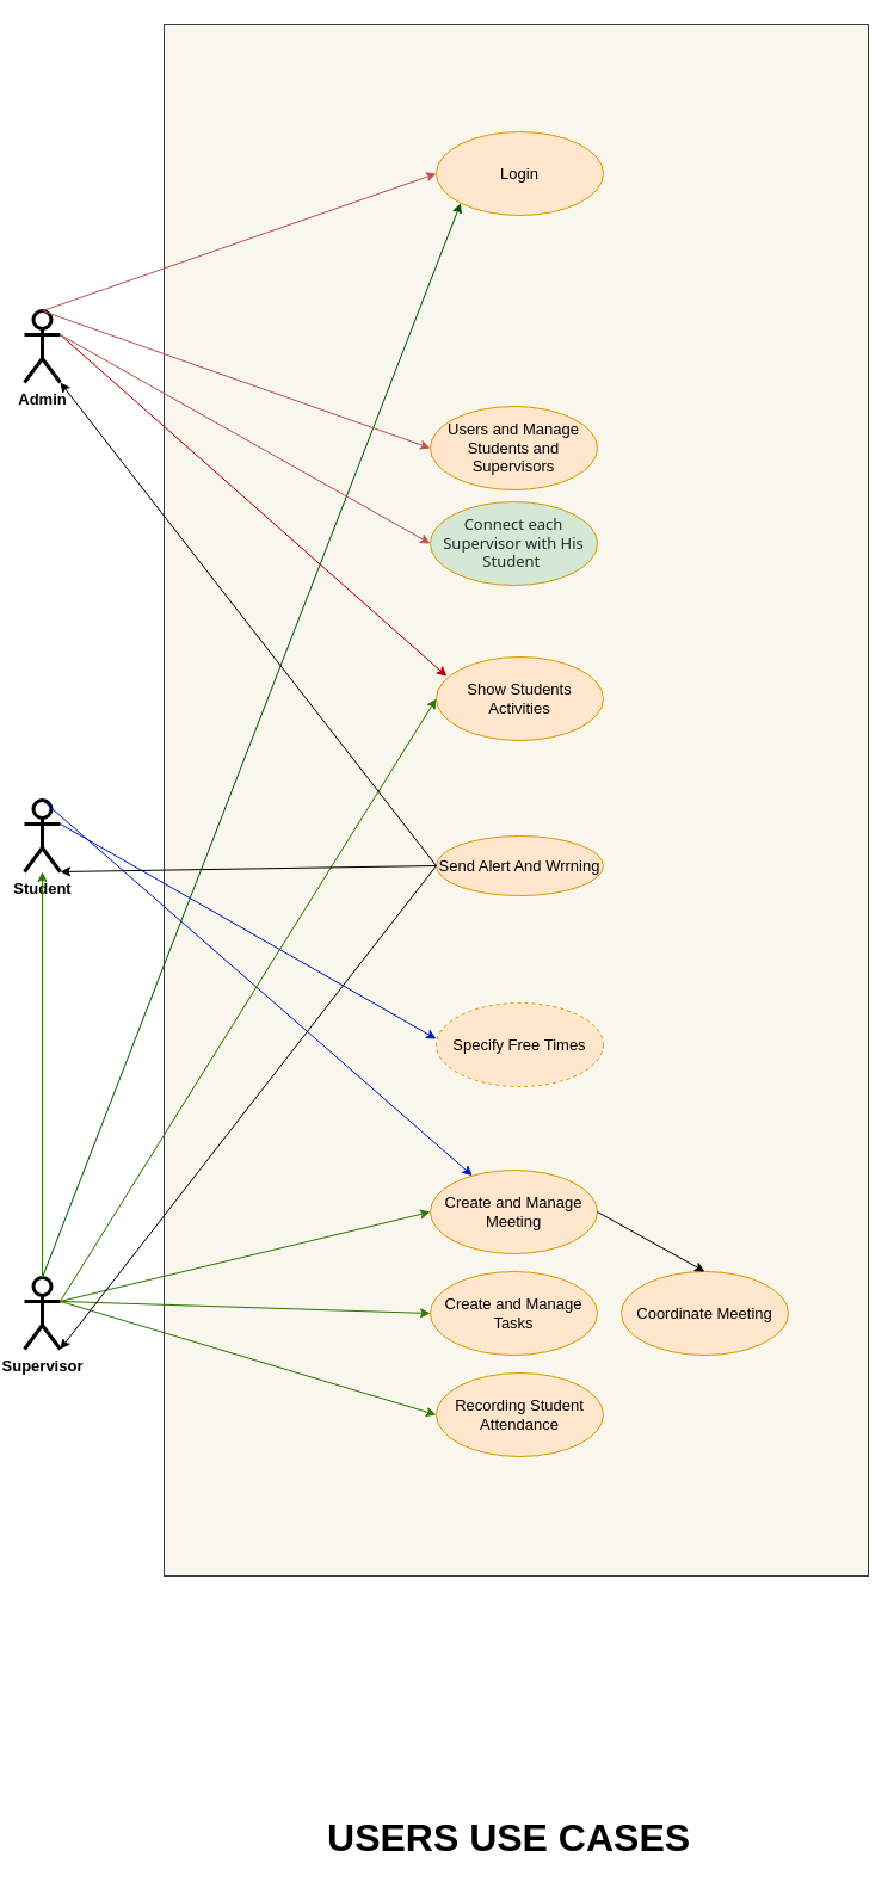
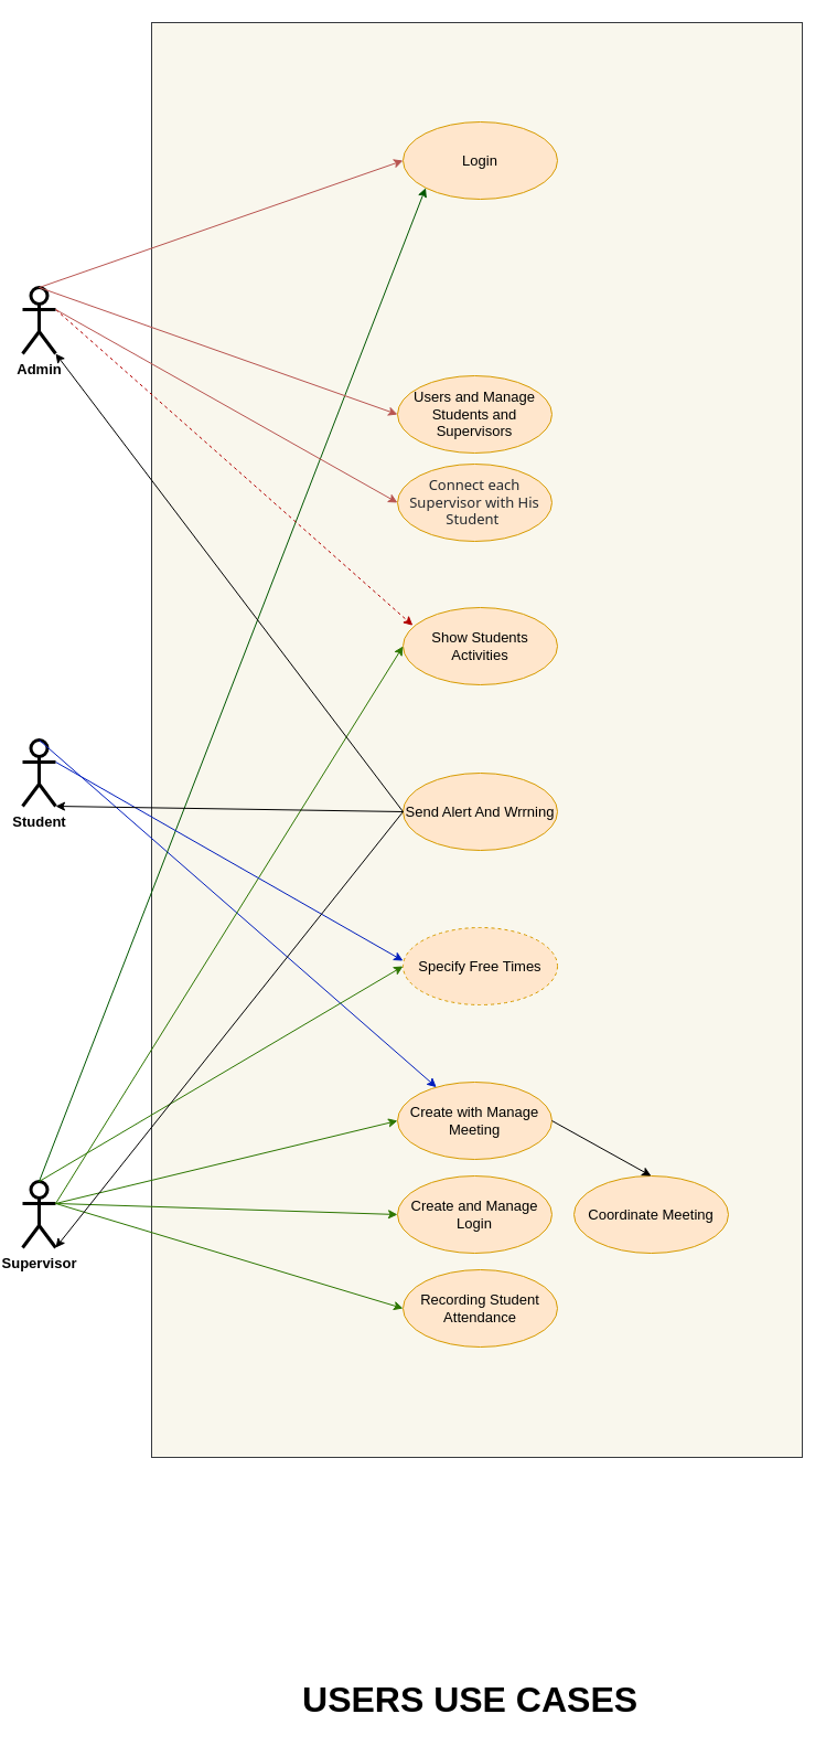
  <mxCell id="0" />
  <mxCell id="1" parent="0" />
  <mxCell id="2" value="" style="rounded=0;whiteSpace=wrap;html=1;fillColor=#f9f7ed;strokeColor=#36393d;" vertex="1" parent="1"><mxGeometry x="137" y="20" width="590" height="1300" as="geometry" /></mxCell>
  <mxCell id="3" value="&lt;b&gt;Admin&lt;/b&gt;" style="shape=umlActor;verticalLabelPosition=bottom;verticalAlign=top;html=1;outlineConnect=0;strokeWidth=3;fontSize=13;" parent="1" vertex="1"><mxGeometry x="20" y="260" width="30" height="60" as="geometry" /></mxCell>
  <mxCell id="4" value="&lt;b&gt;Supervisor&lt;/b&gt;" style="shape=umlActor;verticalLabelPosition=bottom;verticalAlign=top;html=1;outlineConnect=0;strokeWidth=3;fontSize=13;" parent="1" vertex="1"><mxGeometry x="20" y="1070" width="30" height="60" as="geometry" /></mxCell>
  <mxCell id="5" value="&lt;b&gt;Student&lt;/b&gt;" style="shape=umlActor;verticalLabelPosition=bottom;verticalAlign=top;html=1;outlineConnect=0;strokeWidth=3;fontSize=13;" parent="1" vertex="1"><mxGeometry x="20" y="670" width="30" height="60" as="geometry" /></mxCell>
  <mxCell id="6" value="Login" style="ellipse;whiteSpace=wrap;html=1;fontSize=13;fillColor=#ffe6cc;strokeColor=#d79b00;" parent="1" vertex="1"><mxGeometry x="365" y="110" width="140" height="70" as="geometry" /></mxCell>
  <mxCell id="7" value="Users and Manage Students and&lt;br style=&quot;font-size: 13px;&quot;&gt;Supervisors" style="ellipse;whiteSpace=wrap;html=1;fillColor=#ffe6cc;strokeColor=#d79b00;fontSize=13;fontStyle=0" parent="1" vertex="1"><mxGeometry x="360" y="340" width="140" height="70" as="geometry" /></mxCell>
- <mxCell id="8" value="&lt;span style=&quot;line-height: 107%; font-family: &amp;quot;segoe ui&amp;quot;, sans-serif; color: rgb(36, 41, 47); font-size: 13px;&quot;&gt;&lt;font style=&quot;font-size: 13px;&quot;&gt;Connect each Supervisor with His Student&amp;nbsp;&lt;/font&gt;&lt;/span&gt;" style="ellipse;whiteSpace=wrap;html=1;fontStyle=0;fontSize=13;fillColor=#d5e8d4;strokeColor=#d79b00;" parent="1" vertex="1"><mxGeometry x="360" y="420" width="140" height="70" as="geometry" /></mxCell>
- <mxCell id="9" value="Create and Manage Meeting" style="ellipse;whiteSpace=wrap;html=1;fillColor=#ffe6cc;strokeColor=#d79b00;fontSize=13;fontStyle=0" parent="1" vertex="1"><mxGeometry x="360" y="980" width="140" height="70" as="geometry" /></mxCell>
+ <mxCell id="8" value="&lt;span style=&quot;line-height: 107%; font-family: &amp;quot;segoe ui&amp;quot;, sans-serif; color: rgb(36, 41, 47); font-size: 13px;&quot;&gt;&lt;font style=&quot;font-size: 13px;&quot;&gt;Connect each Supervisor with His Student&amp;nbsp;&lt;/font&gt;&lt;/span&gt;" style="ellipse;whiteSpace=wrap;html=1;fontStyle=0;fontSize=13;fillColor=#ffe6cc;strokeColor=#d79b00;" parent="1" vertex="1"><mxGeometry x="360" y="420" width="140" height="70" as="geometry" /></mxCell>
+ <mxCell id="9" value="Create with Manage Meeting" style="ellipse;whiteSpace=wrap;html=1;fillColor=#ffe6cc;strokeColor=#d79b00;fontSize=13;fontStyle=0" parent="1" vertex="1"><mxGeometry x="360" y="980" width="140" height="70" as="geometry" /></mxCell>
  <mxCell id="10" value="Specify Free Times" style="ellipse;whiteSpace=wrap;html=1;fillColor=#ffe6cc;strokeColor=#d79b00;fontSize=13;fontStyle=0;dashed=1;" parent="1" vertex="1"><mxGeometry x="365" y="840" width="140" height="70" as="geometry" /></mxCell>
  <mxCell id="11" value="Coordinate Meeting" style="ellipse;whiteSpace=wrap;html=1;fillColor=#ffe6cc;strokeColor=#d79b00;fontSize=13;" parent="1" vertex="1"><mxGeometry x="520" y="1065" width="140" height="70" as="geometry" /></mxCell>
- <mxCell id="12" value="Create and Manage Tasks" style="ellipse;whiteSpace=wrap;html=1;fillColor=#ffe6cc;strokeColor=#d79b00;fontSize=13;fontStyle=0" parent="1" vertex="1"><mxGeometry x="360" y="1065" width="140" height="70" as="geometry" /></mxCell>
+ <mxCell id="12" value="Create and Manage Login" style="ellipse;whiteSpace=wrap;html=1;fillColor=#ffe6cc;strokeColor=#d79b00;fontSize=13;fontStyle=0" parent="1" vertex="1"><mxGeometry x="360" y="1065" width="140" height="70" as="geometry" /></mxCell>
  <mxCell id="13" value="Show Students&lt;br style=&quot;font-size: 13px;&quot;&gt;Activities" style="ellipse;whiteSpace=wrap;html=1;fillColor=#ffe6cc;strokeColor=#d79b00;fontSize=13;fontStyle=0" parent="1" vertex="1"><mxGeometry x="365" y="550" width="140" height="70" as="geometry" /></mxCell>
  <mxCell id="14" value="Recording Student Attendance" style="ellipse;whiteSpace=wrap;html=1;fillColor=#ffe6cc;strokeColor=#d79b00;fontSize=13;fontStyle=0" parent="1" vertex="1"><mxGeometry x="365" y="1150" width="140" height="70" as="geometry" /></mxCell>
  <mxCell id="15" value="USERS USE CASES&amp;nbsp;" style="text;html=1;align=center;verticalAlign=middle;resizable=0;points=[];autosize=1;fontSize=32;fontStyle=1" parent="1" vertex="1"><mxGeometry x="265" y="1520" width="330" height="40" as="geometry" /></mxCell>
  <mxCell id="16" value="" style="endArrow=classic;html=1;exitX=0.5;exitY=0;exitDx=0;exitDy=0;exitPerimeter=0;entryX=0;entryY=0.5;entryDx=0;entryDy=0;fillColor=#f8cecc;strokeColor=#b85450;" edge="1" parent="1" source="3" target="6"><mxGeometry width="50" height="50" relative="1" as="geometry"><mxPoint x="110" y="260" as="sourcePoint" /><mxPoint x="450" y="500" as="targetPoint" /></mxGeometry></mxCell>
  <mxCell id="17" value="" style="endArrow=classic;html=1;exitX=0.5;exitY=0;exitDx=0;exitDy=0;exitPerimeter=0;fillColor=#0050ef;strokeColor=#001DBC;" edge="1" parent="1" source="5" target="9"><mxGeometry width="50" height="50" relative="1" as="geometry"><mxPoint x="30" y="510" as="sourcePoint" /><mxPoint x="245" y="435" as="targetPoint" /></mxGeometry></mxCell>
  <mxCell id="18" value="" style="endArrow=classic;html=1;exitX=0.5;exitY=0;exitDx=0;exitDy=0;exitPerimeter=0;entryX=0;entryY=1;entryDx=0;entryDy=0;fillColor=#008a00;strokeColor=#005700;" edge="1" parent="1" source="4" target="6"><mxGeometry width="50" height="50" relative="1" as="geometry"><mxPoint x="45" y="520" as="sourcePoint" /><mxPoint x="280.503" y="219.749" as="targetPoint" /></mxGeometry></mxCell>
  <mxCell id="19" value="" style="endArrow=classic;html=1;exitX=1;exitY=0.333;exitDx=0;exitDy=0;exitPerimeter=0;entryX=0;entryY=0.5;entryDx=0;entryDy=0;fillColor=#60a917;strokeColor=#2D7600;" edge="1" parent="1" source="4" target="13"><mxGeometry width="50" height="50" relative="1" as="geometry"><mxPoint x="380" y="620" as="sourcePoint" /><mxPoint x="430" y="570" as="targetPoint" /></mxGeometry></mxCell>
- <mxCell id="20" value="" style="endArrow=classic;html=1;exitX=1;exitY=0.333;exitDx=0;exitDy=0;exitPerimeter=0;entryX=0.063;entryY=0.232;entryDx=0;entryDy=0;fillColor=#e51400;strokeColor=#B20000;entryPerimeter=0;" edge="1" parent="1" source="3" target="13"><mxGeometry width="50" height="50" relative="1" as="geometry"><mxPoint x="52.5" y="766" as="sourcePoint" /><mxPoint x="300" y="715" as="targetPoint" /></mxGeometry></mxCell>
+ <mxCell id="20" value="" style="endArrow=classic;html=1;exitX=1;exitY=0.333;exitDx=0;exitDy=0;exitPerimeter=0;entryX=0.063;entryY=0.232;entryDx=0;entryDy=0;fillColor=#e51400;strokeColor=#B20000;entryPerimeter=0;dashed=1;" edge="1" parent="1" source="3" target="13"><mxGeometry width="50" height="50" relative="1" as="geometry"><mxPoint x="52.5" y="766" as="sourcePoint" /><mxPoint x="300" y="715" as="targetPoint" /></mxGeometry></mxCell>
  <mxCell id="21" value="" style="endArrow=classic;html=1;exitX=0.5;exitY=0;exitDx=0;exitDy=0;exitPerimeter=0;entryX=0;entryY=0.5;entryDx=0;entryDy=0;fillColor=#f8cecc;strokeColor=#b85450;" edge="1" parent="1" source="3" target="7"><mxGeometry width="50" height="50" relative="1" as="geometry"><mxPoint x="55" y="280" as="sourcePoint" /><mxPoint x="320" y="205" as="targetPoint" /></mxGeometry></mxCell>
  <mxCell id="22" value="" style="endArrow=classic;html=1;entryX=0;entryY=0.5;entryDx=0;entryDy=0;fillColor=#f8cecc;strokeColor=#b85450;" edge="1" parent="1" target="8"><mxGeometry width="50" height="50" relative="1" as="geometry"><mxPoint x="50" y="280" as="sourcePoint" /><mxPoint x="330" y="215" as="targetPoint" /></mxGeometry></mxCell>
- <mxCell id="23" value="" style="endArrow=classic;html=1;exitX=0.5;exitY=0;exitDx=0;exitDy=0;exitPerimeter=0;fillColor=#60a917;strokeColor=#2D7600;" edge="1" parent="1" source="4" target="5"><mxGeometry width="50" height="50" relative="1" as="geometry"><mxPoint x="52.5" y="766" as="sourcePoint" /><mxPoint x="300" y="715" as="targetPoint" /></mxGeometry></mxCell>
+ <mxCell id="23" value="" style="endArrow=classic;html=1;exitX=0.5;exitY=0;exitDx=0;exitDy=0;exitPerimeter=0;entryX=0;entryY=0.5;entryDx=0;entryDy=0;fillColor=#60a917;strokeColor=#2D7600;" edge="1" parent="1" source="4" target="10"><mxGeometry width="50" height="50" relative="1" as="geometry"><mxPoint x="52.5" y="766" as="sourcePoint" /><mxPoint x="300" y="715" as="targetPoint" /></mxGeometry></mxCell>
  <mxCell id="24" value="" style="endArrow=classic;html=1;exitX=1;exitY=0.333;exitDx=0;exitDy=0;exitPerimeter=0;entryX=0;entryY=0.5;entryDx=0;entryDy=0;fillColor=#60a917;strokeColor=#2D7600;" edge="1" parent="1" source="4" target="9"><mxGeometry width="50" height="50" relative="1" as="geometry"><mxPoint x="62.5" y="776" as="sourcePoint" /><mxPoint x="310" y="725" as="targetPoint" /></mxGeometry></mxCell>
  <mxCell id="25" value="" style="endArrow=classic;html=1;exitX=1;exitY=0.333;exitDx=0;exitDy=0;exitPerimeter=0;entryX=0;entryY=0.5;entryDx=0;entryDy=0;fillColor=#60a917;strokeColor=#2D7600;" edge="1" parent="1" source="4" target="12"><mxGeometry width="50" height="50" relative="1" as="geometry"><mxPoint x="60" y="780" as="sourcePoint" /><mxPoint x="300" y="835" as="targetPoint" /></mxGeometry></mxCell>
  <mxCell id="26" value="" style="endArrow=classic;html=1;entryX=0;entryY=0.5;entryDx=0;entryDy=0;fillColor=#60a917;strokeColor=#2D7600;exitX=1;exitY=0.333;exitDx=0;exitDy=0;exitPerimeter=0;" edge="1" parent="1" source="4" target="14"><mxGeometry width="50" height="50" relative="1" as="geometry"><mxPoint x="17" y="1090" as="sourcePoint" /><mxPoint x="310" y="845" as="targetPoint" /></mxGeometry></mxCell>
  <mxCell id="27" value="" style="endArrow=classic;html=1;strokeColor=#000000;exitX=1;exitY=0.5;exitDx=0;exitDy=0;entryX=0.5;entryY=0;entryDx=0;entryDy=0;" edge="1" parent="1" source="9" target="11"><mxGeometry width="50" height="50" relative="1" as="geometry"><mxPoint x="250" y="740" as="sourcePoint" /><mxPoint x="300" y="690" as="targetPoint" /></mxGeometry></mxCell>
  <mxCell id="28" value="" style="endArrow=classic;html=1;exitX=1;exitY=0.333;exitDx=0;exitDy=0;exitPerimeter=0;entryX=0;entryY=0.429;entryDx=0;entryDy=0;fillColor=#0050ef;strokeColor=#001DBC;entryPerimeter=0;" edge="1" parent="1" source="5" target="10"><mxGeometry width="50" height="50" relative="1" as="geometry"><mxPoint x="45" y="520" as="sourcePoint" /><mxPoint x="318.12" y="211.52" as="targetPoint" /></mxGeometry></mxCell>
- <mxCell id="29" value="Send Alert And Wrrning" style="ellipse;whiteSpace=wrap;html=1;fillColor=#ffe6cc;strokeColor=#d79b00;fontSize=13;fontStyle=0" vertex="1" parent="1"><mxGeometry x="365" y="700" width="140" height="50" as="geometry" /></mxCell>
+ <mxCell id="29" value="Send Alert And Wrrning" style="ellipse;whiteSpace=wrap;html=1;fillColor=#ffe6cc;strokeColor=#d79b00;fontSize=13;fontStyle=0" vertex="1" parent="1"><mxGeometry x="365" y="700" width="140" height="70" as="geometry" /></mxCell>
  <mxCell id="30" value="" style="endArrow=classic;html=1;strokeColor=#000000;exitX=0;exitY=0.5;exitDx=0;exitDy=0;entryX=1;entryY=1;entryDx=0;entryDy=0;entryPerimeter=0;" edge="1" parent="1" source="29" target="4"><mxGeometry width="50" height="50" relative="1" as="geometry"><mxPoint x="390" y="590" as="sourcePoint" /><mxPoint x="50" y="770" as="targetPoint" /></mxGeometry></mxCell>
  <mxCell id="31" value="" style="endArrow=classic;html=1;strokeColor=#000000;exitX=0;exitY=0.5;exitDx=0;exitDy=0;entryX=1;entryY=1;entryDx=0;entryDy=0;entryPerimeter=0;" edge="1" parent="1" source="29" target="5"><mxGeometry width="50" height="50" relative="1" as="geometry"><mxPoint x="370" y="635" as="sourcePoint" /><mxPoint x="60" y="780" as="targetPoint" /></mxGeometry></mxCell>
  <mxCell id="32" value="" style="endArrow=classic;html=1;strokeColor=#000000;exitX=0;exitY=0.5;exitDx=0;exitDy=0;entryX=1;entryY=1;entryDx=0;entryDy=0;entryPerimeter=0;" edge="1" parent="1" source="29" target="3"><mxGeometry width="50" height="50" relative="1" as="geometry"><mxPoint x="370" y="635" as="sourcePoint" /><mxPoint x="70" y="310" as="targetPoint" /></mxGeometry></mxCell>
